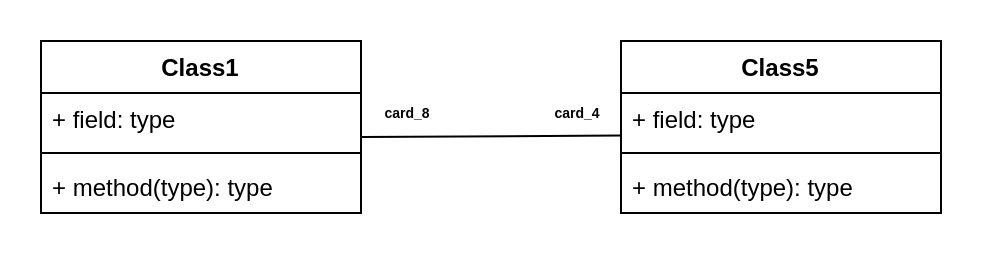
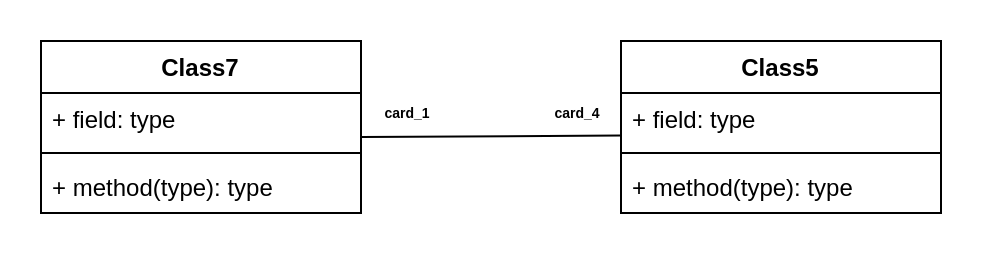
  <mxCell id="0" />
  <mxCell id="1" parent="0" />
- <mxCell id="2" value="Class1" style="swimlane;fontStyle=1;align=center;verticalAlign=top;childLayout=stackLayout;horizontal=1;startSize=26;horizontalStack=0;resizeParent=1;resizeParentMax=0;resizeLast=0;collapsible=1;marginBottom=0;whiteSpace=wrap;html=1;" vertex="1" parent="1"><mxGeometry x="20" y="20" width="160" height="86" as="geometry" /></mxCell>
+ <mxCell id="2" value="Class7" style="swimlane;fontStyle=1;align=center;verticalAlign=top;childLayout=stackLayout;horizontal=1;startSize=26;horizontalStack=0;resizeParent=1;resizeParentMax=0;resizeLast=0;collapsible=1;marginBottom=0;whiteSpace=wrap;html=1;" vertex="1" parent="1"><mxGeometry x="20" y="20" width="160" height="86" as="geometry" /></mxCell>
  <mxCell id="3" value="+ field: type" style="text;strokeColor=none;fillColor=none;align=left;verticalAlign=top;spacingLeft=4;spacingRight=4;overflow=hidden;rotatable=0;points=[[0,0.5],[1,0.5]];portConstraint=eastwest;whiteSpace=wrap;html=1;" vertex="1" parent="2"><mxGeometry y="26" width="160" height="26" as="geometry" /></mxCell>
  <mxCell id="4" value="" style="line;strokeWidth=1;fillColor=none;align=left;verticalAlign=middle;spacingTop=-1;spacingLeft=3;spacingRight=3;rotatable=0;labelPosition=right;points=[];portConstraint=eastwest;strokeColor=inherit;" vertex="1" parent="2"><mxGeometry y="52" width="160" height="8" as="geometry" /></mxCell>
  <mxCell id="5" value="+ method(type): type" style="text;strokeColor=none;fillColor=none;align=left;verticalAlign=top;spacingLeft=4;spacingRight=4;overflow=hidden;rotatable=0;points=[[0,0.5],[1,0.5]];portConstraint=eastwest;whiteSpace=wrap;html=1;" vertex="1" parent="2"><mxGeometry y="60" width="160" height="26" as="geometry" /></mxCell>
  <mxCell id="6" value="Class5" style="swimlane;fontStyle=1;align=center;verticalAlign=top;childLayout=stackLayout;horizontal=1;startSize=26;horizontalStack=0;resizeParent=1;resizeParentMax=0;resizeLast=0;collapsible=1;marginBottom=0;whiteSpace=wrap;html=1;" vertex="1" parent="1"><mxGeometry x="310" y="20" width="160" height="86" as="geometry" /></mxCell>
  <mxCell id="7" value="+ field: type" style="text;strokeColor=none;fillColor=none;align=left;verticalAlign=top;spacingLeft=4;spacingRight=4;overflow=hidden;rotatable=0;points=[[0,0.5],[1,0.5]];portConstraint=eastwest;whiteSpace=wrap;html=1;" vertex="1" parent="6"><mxGeometry y="26" width="160" height="26" as="geometry" /></mxCell>
  <mxCell id="8" value="" style="line;strokeWidth=1;fillColor=none;align=left;verticalAlign=middle;spacingTop=-1;spacingLeft=3;spacingRight=3;rotatable=0;labelPosition=right;points=[];portConstraint=eastwest;strokeColor=inherit;" vertex="1" parent="6"><mxGeometry y="52" width="160" height="8" as="geometry" /></mxCell>
  <mxCell id="9" value="+ method(type): type" style="text;strokeColor=none;fillColor=none;align=left;verticalAlign=top;spacingLeft=4;spacingRight=4;overflow=hidden;rotatable=0;points=[[0,0.5],[1,0.5]];portConstraint=eastwest;whiteSpace=wrap;html=1;" vertex="1" parent="6"><mxGeometry y="60" width="160" height="26" as="geometry" /></mxCell>
  <mxCell id="10" value="" style="endArrow=none;html=1;rounded=0;entryX=0.001;entryY=0.819;entryDx=0;entryDy=0;entryPerimeter=0;" edge="1" parent="1" target="7"><mxGeometry width="50" height="50" relative="1" as="geometry"><mxPoint x="180" y="68" as="sourcePoint" /><mxPoint x="308" y="68" as="targetPoint" /></mxGeometry></mxCell>
- <mxCell id="11" value="&lt;font style=&quot;font-size: 7px;&quot;&gt;card_8&lt;/font&gt;" style="text;align=center;fontStyle=1;verticalAlign=middle;spacingLeft=3;spacingRight=3;strokeColor=none;rotatable=0;points=[[0,0.5],[1,0.5]];portConstraint=eastwest;html=1;" vertex="1" parent="1"><mxGeometry x="190" y="50" width="25" height="10" as="geometry" /></mxCell>
+ <mxCell id="11" value="&lt;font style=&quot;font-size: 7px;&quot;&gt;card_1&lt;/font&gt;" style="text;align=center;fontStyle=1;verticalAlign=middle;spacingLeft=3;spacingRight=3;strokeColor=none;rotatable=0;points=[[0,0.5],[1,0.5]];portConstraint=eastwest;html=1;" vertex="1" parent="1"><mxGeometry x="190" y="50" width="25" height="10" as="geometry" /></mxCell>
  <mxCell id="12" value="&lt;font style=&quot;font-size: 7px;&quot;&gt;card_4&lt;/font&gt;" style="text;align=center;fontStyle=1;verticalAlign=middle;spacingLeft=3;spacingRight=3;strokeColor=none;rotatable=0;points=[[0,0.5],[1,0.5]];portConstraint=eastwest;html=1;" vertex="1" parent="1"><mxGeometry x="275" y="50" width="25" height="10" as="geometry" /></mxCell>
